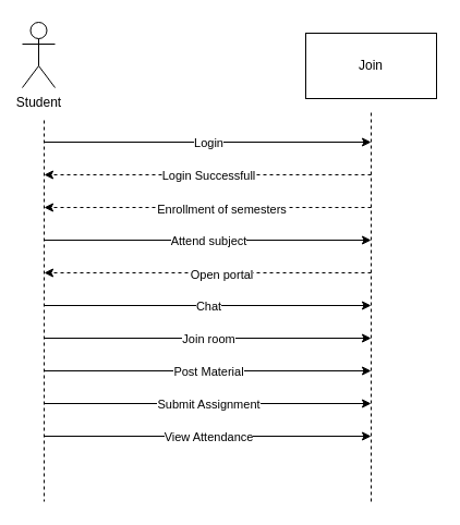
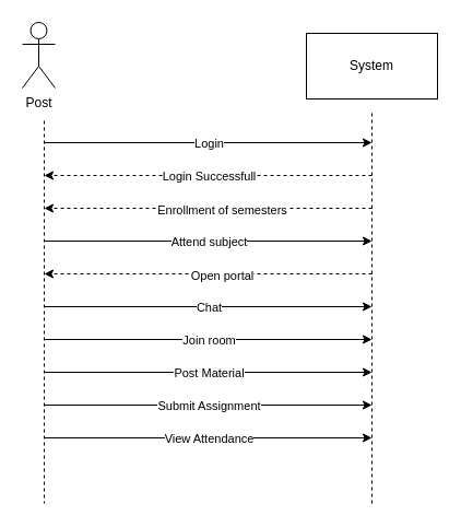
  <mxCell id="0" />
  <mxCell id="1" parent="0" />
- <mxCell id="2" value="Student" style="shape=umlActor;verticalLabelPosition=bottom;verticalAlign=top;html=1;outlineConnect=0;" parent="1" vertex="1"><mxGeometry x="20" y="20" width="30" height="60" as="geometry" /></mxCell>
- <mxCell id="3" value="Join" style="rounded=0;whiteSpace=wrap;html=1;" parent="1" vertex="1"><mxGeometry x="280" y="30" width="120" height="60" as="geometry" /></mxCell>
+ <mxCell id="2" value="Post" style="shape=umlActor;verticalLabelPosition=bottom;verticalAlign=top;html=1;outlineConnect=0;" parent="1" vertex="1"><mxGeometry x="20" y="20" width="30" height="60" as="geometry" /></mxCell>
+ <mxCell id="3" value="System" style="rounded=0;whiteSpace=wrap;html=1;" parent="1" vertex="1"><mxGeometry x="280" y="30" width="120" height="60" as="geometry" /></mxCell>
  <mxCell id="4" value="" style="endArrow=none;dashed=1;html=1;rounded=0;" parent="1" edge="1"><mxGeometry width="50" height="50" relative="1" as="geometry"><mxPoint x="40" y="110" as="sourcePoint" /><mxPoint x="40" y="460" as="targetPoint" /></mxGeometry></mxCell>
  <mxCell id="5" value="" style="endArrow=none;dashed=1;html=1;rounded=0;" parent="1" edge="1"><mxGeometry width="50" height="50" relative="1" as="geometry"><mxPoint x="340" y="460" as="sourcePoint" /><mxPoint x="340" y="100" as="targetPoint" /></mxGeometry></mxCell>
  <mxCell id="6" value="" style="endArrow=classic;html=1;rounded=0;" parent="1" edge="1"><mxGeometry relative="1" as="geometry"><mxPoint x="40" y="130" as="sourcePoint" /><mxPoint x="340" y="130" as="targetPoint" /></mxGeometry></mxCell>
  <mxCell id="7" value="Login" style="edgeLabel;resizable=0;html=1;align=center;verticalAlign=middle;" parent="6" connectable="0" vertex="1"><mxGeometry relative="1" as="geometry" /></mxCell>
  <mxCell id="8" value="" style="endArrow=classic;html=1;rounded=0;dashed=1;" parent="1" edge="1"><mxGeometry relative="1" as="geometry"><mxPoint x="340" y="160" as="sourcePoint" /><mxPoint x="40" y="160" as="targetPoint" /></mxGeometry></mxCell>
  <mxCell id="9" value="Login Successfull" style="edgeLabel;resizable=0;html=1;align=center;verticalAlign=middle;" parent="8" connectable="0" vertex="1"><mxGeometry relative="1" as="geometry" /></mxCell>
  <mxCell id="10" value="" style="endArrow=classic;html=1;rounded=0;dashed=1;" parent="1" edge="1"><mxGeometry relative="1" as="geometry"><mxPoint x="340" y="190" as="sourcePoint" /><mxPoint x="40" y="190" as="targetPoint" /></mxGeometry></mxCell>
  <mxCell id="11" value="Enrollment of semesters" style="edgeLabel;html=1;align=center;verticalAlign=middle;resizable=0;points=[];" parent="10" vertex="1" connectable="0"><mxGeometry x="-0.079" y="1" relative="1" as="geometry"><mxPoint as="offset" /></mxGeometry></mxCell>
  <mxCell id="12" value="" style="endArrow=classic;html=1;rounded=0;" parent="1" edge="1"><mxGeometry relative="1" as="geometry"><mxPoint x="40" y="220" as="sourcePoint" /><mxPoint x="340" y="220" as="targetPoint" /></mxGeometry></mxCell>
  <mxCell id="13" value="Attend subject" style="edgeLabel;resizable=0;html=1;align=center;verticalAlign=middle;" parent="12" connectable="0" vertex="1"><mxGeometry relative="1" as="geometry" /></mxCell>
  <mxCell id="14" value="" style="endArrow=classic;html=1;rounded=0;" parent="1" edge="1"><mxGeometry relative="1" as="geometry"><mxPoint x="40" y="280" as="sourcePoint" /><mxPoint x="340" y="280" as="targetPoint" /></mxGeometry></mxCell>
  <mxCell id="15" value="Chat" style="edgeLabel;resizable=0;html=1;align=center;verticalAlign=middle;" parent="14" connectable="0" vertex="1"><mxGeometry relative="1" as="geometry" /></mxCell>
  <mxCell id="16" value="" style="endArrow=classic;html=1;rounded=0;" parent="1" edge="1"><mxGeometry relative="1" as="geometry"><mxPoint x="40" y="310" as="sourcePoint" /><mxPoint x="340" y="310" as="targetPoint" /></mxGeometry></mxCell>
  <mxCell id="17" value="Join room" style="edgeLabel;resizable=0;html=1;align=center;verticalAlign=middle;" parent="16" connectable="0" vertex="1"><mxGeometry relative="1" as="geometry" /></mxCell>
  <mxCell id="18" value="" style="endArrow=classic;html=1;rounded=0;" parent="1" edge="1"><mxGeometry relative="1" as="geometry"><mxPoint x="40" y="340" as="sourcePoint" /><mxPoint x="340" y="340" as="targetPoint" /></mxGeometry></mxCell>
  <mxCell id="19" value="Post Material" style="edgeLabel;resizable=0;html=1;align=center;verticalAlign=middle;" parent="18" connectable="0" vertex="1"><mxGeometry relative="1" as="geometry" /></mxCell>
  <mxCell id="20" value="" style="endArrow=classic;html=1;rounded=0;" parent="1" edge="1"><mxGeometry relative="1" as="geometry"><mxPoint x="40" y="370" as="sourcePoint" /><mxPoint x="340" y="370" as="targetPoint" /></mxGeometry></mxCell>
  <mxCell id="21" value="Submit Assignment" style="edgeLabel;resizable=0;html=1;align=center;verticalAlign=middle;" parent="20" connectable="0" vertex="1"><mxGeometry relative="1" as="geometry" /></mxCell>
  <mxCell id="22" value="" style="endArrow=classic;html=1;rounded=0;" parent="1" edge="1"><mxGeometry relative="1" as="geometry"><mxPoint x="40" y="400" as="sourcePoint" /><mxPoint x="340" y="400" as="targetPoint" /></mxGeometry></mxCell>
  <mxCell id="23" value="View Attendance" style="edgeLabel;resizable=0;html=1;align=center;verticalAlign=middle;" parent="22" connectable="0" vertex="1"><mxGeometry relative="1" as="geometry" /></mxCell>
  <mxCell id="24" value="" style="endArrow=classic;html=1;rounded=0;dashed=1;" parent="1" edge="1"><mxGeometry relative="1" as="geometry"><mxPoint x="340" y="250" as="sourcePoint" /><mxPoint x="40" y="250" as="targetPoint" /></mxGeometry></mxCell>
  <mxCell id="25" value="Open portal" style="edgeLabel;html=1;align=center;verticalAlign=middle;resizable=0;points=[];" parent="24" vertex="1" connectable="0"><mxGeometry x="-0.079" y="1" relative="1" as="geometry"><mxPoint as="offset" /></mxGeometry></mxCell>
